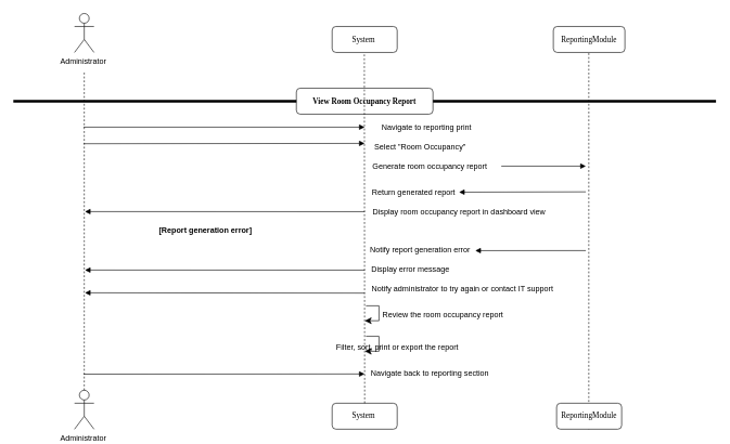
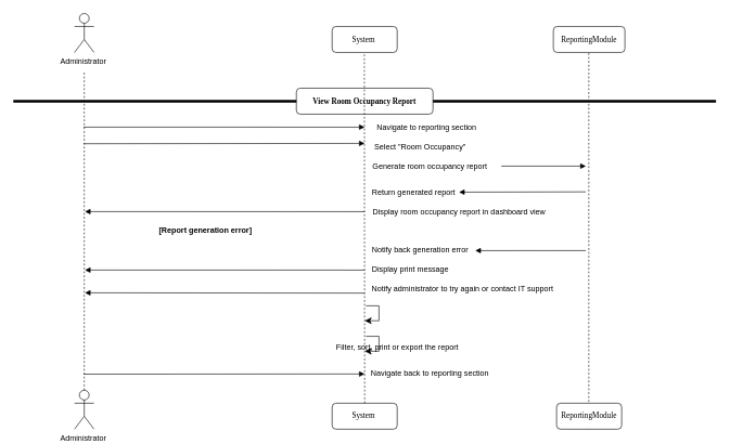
  <mxCell id="0" />
  <mxCell id="1" parent="0" />
  <mxCell id="2" value="ReportingModule" style="shape=umlLifeline;perimeter=lifelinePerimeter;whiteSpace=wrap;html=1;container=1;collapsible=0;recursiveResize=0;outlineConnect=0;rounded=1;shadow=0;comic=0;labelBackgroundColor=none;strokeWidth=1;fontFamily=Verdana;fontSize=12;align=center;" vertex="1" parent="1"><mxGeometry x="850" y="40" width="110" height="40" as="geometry" /></mxCell>
  <mxCell id="3" value="" style="endArrow=none;dashed=1;html=1;rounded=0;" edge="1" parent="1" source="10" target="2"><mxGeometry width="50" height="50" relative="1" as="geometry"><mxPoint x="850" y="690" as="sourcePoint" /><mxPoint x="750" y="-110" as="targetPoint" /></mxGeometry></mxCell>
  <mxCell id="4" value="" style="line;strokeWidth=4;html=1;perimeter=backbonePerimeter;points=[];outlineConnect=0;" vertex="1" parent="1"><mxGeometry x="20" y="150" width="1080" height="10" as="geometry" /></mxCell>
  <mxCell id="5" value="&lt;b&gt;View Room Occupancy Report&lt;/b&gt;" style="shape=umlLifeline;perimeter=lifelinePerimeter;whiteSpace=wrap;html=1;container=1;collapsible=0;recursiveResize=0;outlineConnect=0;rounded=1;shadow=0;comic=0;labelBackgroundColor=none;strokeWidth=1;fontFamily=Verdana;fontSize=12;align=center;" vertex="1" parent="1"><mxGeometry x="455" y="135" width="210" height="40" as="geometry" /></mxCell>
- <mxCell id="6" value="Navigate to reporting print" style="text;html=1;align=center;verticalAlign=middle;resizable=0;points=[];autosize=1;strokeColor=none;fillColor=none;" vertex="1" parent="1"><mxGeometry x="565" y="180" width="180" height="30" as="geometry" /></mxCell>
+ <mxCell id="6" value="Navigate to reporting section" style="text;html=1;align=center;verticalAlign=middle;resizable=0;points=[];autosize=1;strokeColor=none;fillColor=none;" vertex="1" parent="1"><mxGeometry x="565" y="180" width="180" height="30" as="geometry" /></mxCell>
  <mxCell id="7" value="Select &quot;Room Occupancy&quot;" style="text;html=1;align=center;verticalAlign=middle;resizable=0;points=[];autosize=1;strokeColor=none;fillColor=none;" vertex="1" parent="1"><mxGeometry x="565" y="210" width="160" height="30" as="geometry" /></mxCell>
  <mxCell id="8" value="Generate room occupancy report" style="text;html=1;align=center;verticalAlign=middle;resizable=0;points=[];autosize=1;strokeColor=none;fillColor=none;" vertex="1" parent="1"><mxGeometry x="560" y="240" width="200" height="30" as="geometry" /></mxCell>
- <mxCell id="9" value="Notify report generation error" style="text;html=1;align=center;verticalAlign=middle;resizable=0;points=[];autosize=1;strokeColor=none;fillColor=none;" vertex="1" parent="1"><mxGeometry x="555" y="370" width="180" height="30" as="geometry" /></mxCell>
+ <mxCell id="9" value="Notify back generation error" style="text;html=1;align=center;verticalAlign=middle;resizable=0;points=[];autosize=1;strokeColor=none;fillColor=none;" vertex="1" parent="1"><mxGeometry x="555" y="370" width="180" height="30" as="geometry" /></mxCell>
  <mxCell id="10" value="ReportingModule" style="shape=umlLifeline;perimeter=lifelinePerimeter;whiteSpace=wrap;html=1;container=1;collapsible=0;recursiveResize=0;outlineConnect=0;rounded=1;shadow=0;comic=0;labelBackgroundColor=none;strokeWidth=1;fontFamily=Verdana;fontSize=12;align=center;" vertex="1" parent="1"><mxGeometry x="855" y="620" width="100" height="40" as="geometry" /></mxCell>
  <mxCell id="11" value="" style="html=1;verticalAlign=bottom;endArrow=block;labelBackgroundColor=none;fontFamily=Verdana;fontSize=12;edgeStyle=elbowEdgeStyle;elbow=vertical;" edge="1" parent="1"><mxGeometry relative="1" as="geometry"><mxPoint x="900" y="294.58" as="sourcePoint" /><mxPoint x="705" y="294.58" as="targetPoint" /><Array as="points"><mxPoint x="695" y="295.08" /></Array></mxGeometry></mxCell>
  <mxCell id="12" value="" style="html=1;verticalAlign=bottom;endArrow=block;labelBackgroundColor=none;fontFamily=Verdana;fontSize=12;edgeStyle=elbowEdgeStyle;elbow=vertical;" edge="1" parent="1"><mxGeometry relative="1" as="geometry"><mxPoint x="560" y="325.06" as="sourcePoint" /><mxPoint x="130" y="324.58" as="targetPoint" /></mxGeometry></mxCell>
  <mxCell id="13" value="Display room occupancy report in dashboard view" style="text;html=1;align=center;verticalAlign=middle;resizable=0;points=[];autosize=1;strokeColor=none;fillColor=none;" vertex="1" parent="1"><mxGeometry x="560" y="310" width="290" height="30" as="geometry" /></mxCell>
  <mxCell id="14" value="" style="html=1;verticalAlign=bottom;endArrow=block;labelBackgroundColor=none;fontFamily=Verdana;fontSize=12;edgeStyle=elbowEdgeStyle;elbow=vertical;entryX=0.015;entryY=0.4;entryDx=0;entryDy=0;entryPerimeter=0;" edge="1" parent="1"><mxGeometry relative="1" as="geometry"><mxPoint x="128" y="194.99" as="sourcePoint" /><mxPoint x="560" y="194.5" as="targetPoint" /></mxGeometry></mxCell>
  <mxCell id="15" value="" style="html=1;verticalAlign=bottom;endArrow=block;labelBackgroundColor=none;fontFamily=Verdana;fontSize=12;edgeStyle=elbowEdgeStyle;elbow=vertical;" edge="1" parent="1"><mxGeometry relative="1" as="geometry"><mxPoint x="770" y="255" as="sourcePoint" /><mxPoint x="900" y="254.59" as="targetPoint" /></mxGeometry></mxCell>
  <mxCell id="16" value="System&amp;nbsp;" style="shape=umlLifeline;perimeter=lifelinePerimeter;whiteSpace=wrap;html=1;container=1;collapsible=0;recursiveResize=0;outlineConnect=0;rounded=1;shadow=0;comic=0;labelBackgroundColor=none;strokeWidth=1;fontFamily=Verdana;fontSize=12;align=center;" vertex="1" parent="1"><mxGeometry x="510" y="620" width="100" height="40" as="geometry" /></mxCell>
  <mxCell id="17" value="Administrator&amp;nbsp;" style="shape=umlActor;verticalLabelPosition=bottom;verticalAlign=top;html=1;outlineConnect=0;" vertex="1" parent="1"><mxGeometry x="114" y="600" width="30" height="60" as="geometry" /></mxCell>
  <mxCell id="18" value="" style="html=1;verticalAlign=bottom;endArrow=block;labelBackgroundColor=none;fontFamily=Verdana;fontSize=12;edgeStyle=elbowEdgeStyle;elbow=vertical;entryX=0.015;entryY=0.4;entryDx=0;entryDy=0;entryPerimeter=0;" edge="1" parent="1"><mxGeometry relative="1" as="geometry"><mxPoint x="128" y="220.49" as="sourcePoint" /><mxPoint x="560" y="220" as="targetPoint" /></mxGeometry></mxCell>
  <mxCell id="19" value="Return generated report" style="text;html=1;align=center;verticalAlign=middle;resizable=0;points=[];autosize=1;strokeColor=none;fillColor=none;" vertex="1" parent="1"><mxGeometry x="560" y="280" width="150" height="30" as="geometry" /></mxCell>
  <mxCell id="20" value="&lt;b&gt;[Report generation error]&lt;/b&gt;" style="text;html=1;align=center;verticalAlign=middle;resizable=0;points=[];autosize=1;strokeColor=none;fillColor=none;" vertex="1" parent="1"><mxGeometry x="230" y="340" width="170" height="30" as="geometry" /></mxCell>
  <mxCell id="21" value="" style="html=1;verticalAlign=bottom;endArrow=block;labelBackgroundColor=none;fontFamily=Verdana;fontSize=12;edgeStyle=elbowEdgeStyle;elbow=vertical;" edge="1" parent="1"><mxGeometry relative="1" as="geometry"><mxPoint x="900" y="385" as="sourcePoint" /><mxPoint x="730" y="384.58" as="targetPoint" /><Array as="points"><mxPoint x="720" y="385.08" /></Array></mxGeometry></mxCell>
- <mxCell id="22" value="Display error message" style="text;html=1;align=center;verticalAlign=middle;resizable=0;points=[];autosize=1;strokeColor=none;fillColor=none;" vertex="1" parent="1"><mxGeometry x="560" y="400" width="140" height="30" as="geometry" /></mxCell>
+ <mxCell id="22" value="Display print message" style="text;html=1;align=center;verticalAlign=middle;resizable=0;points=[];autosize=1;strokeColor=none;fillColor=none;" vertex="1" parent="1"><mxGeometry x="560" y="400" width="140" height="30" as="geometry" /></mxCell>
  <mxCell id="23" value="" style="html=1;verticalAlign=bottom;endArrow=block;labelBackgroundColor=none;fontFamily=Verdana;fontSize=12;edgeStyle=elbowEdgeStyle;elbow=vertical;" edge="1" parent="1"><mxGeometry relative="1" as="geometry"><mxPoint x="560" y="415.06" as="sourcePoint" /><mxPoint x="130" y="414.58" as="targetPoint" /></mxGeometry></mxCell>
  <mxCell id="24" value="" style="html=1;verticalAlign=bottom;endArrow=block;labelBackgroundColor=none;fontFamily=Verdana;fontSize=12;edgeStyle=elbowEdgeStyle;elbow=vertical;" edge="1" parent="1"><mxGeometry relative="1" as="geometry"><mxPoint x="560" y="450.48" as="sourcePoint" /><mxPoint x="130" y="450" as="targetPoint" /></mxGeometry></mxCell>
  <mxCell id="25" value="Notify administrator to try again or contact IT support" style="text;html=1;align=center;verticalAlign=middle;resizable=0;points=[];autosize=1;strokeColor=none;fillColor=none;" vertex="1" parent="1"><mxGeometry x="560" y="430" width="300" height="30" as="geometry" /></mxCell>
  <mxCell id="26" value="" style="edgeStyle=elbowEdgeStyle;elbow=horizontal;endArrow=classic;html=1;curved=0;rounded=0;endSize=8;startSize=8;entryX=0.02;entryY=0.089;entryDx=0;entryDy=0;entryPerimeter=0;" edge="1" parent="1"><mxGeometry width="50" height="50" relative="1" as="geometry"><mxPoint x="562" y="470" as="sourcePoint" /><mxPoint x="560" y="493" as="targetPoint" /><Array as="points"><mxPoint x="582" y="460" /></Array></mxGeometry></mxCell>
  <mxCell id="27" value="" style="edgeStyle=elbowEdgeStyle;elbow=horizontal;endArrow=classic;html=1;curved=0;rounded=0;endSize=8;startSize=8;entryX=0.02;entryY=0.089;entryDx=0;entryDy=0;entryPerimeter=0;" edge="1" parent="1"><mxGeometry width="50" height="50" relative="1" as="geometry"><mxPoint x="562" y="517" as="sourcePoint" /><mxPoint x="560" y="540" as="targetPoint" /><Array as="points"><mxPoint x="582" y="507" /></Array></mxGeometry></mxCell>
  <mxCell id="28" value="" style="html=1;verticalAlign=bottom;endArrow=block;labelBackgroundColor=none;fontFamily=Verdana;fontSize=12;edgeStyle=elbowEdgeStyle;elbow=vertical;entryX=0.015;entryY=0.4;entryDx=0;entryDy=0;entryPerimeter=0;" edge="1" parent="1"><mxGeometry relative="1" as="geometry"><mxPoint x="128" y="575.25" as="sourcePoint" /><mxPoint x="560" y="574.76" as="targetPoint" /></mxGeometry></mxCell>
- <mxCell id="29" value="Review the room occupancy report" style="text;html=1;align=center;verticalAlign=middle;resizable=0;points=[];autosize=1;strokeColor=none;fillColor=none;" vertex="1" parent="1"><mxGeometry x="575" y="470" width="210" height="30" as="geometry" /></mxCell>
  <mxCell id="30" value="Filter, sort, print or export the report" style="text;html=1;align=center;verticalAlign=middle;resizable=0;points=[];autosize=1;strokeColor=none;fillColor=none;" vertex="1" parent="1"><mxGeometry x="505" y="520" width="210" height="30" as="geometry" /></mxCell>
  <mxCell id="31" value="Navigate back to reporting section" style="text;html=1;align=center;verticalAlign=middle;resizable=0;points=[];autosize=1;strokeColor=none;fillColor=none;" vertex="1" parent="1"><mxGeometry x="560" y="560" width="200" height="30" as="geometry" /></mxCell>
  <mxCell id="32" value="" style="endArrow=none;dashed=1;html=1;rounded=0;" edge="1" parent="1" target="33"><mxGeometry width="50" height="50" relative="1" as="geometry"><mxPoint x="560" y="620" as="sourcePoint" /><mxPoint x="560" y="-190" as="targetPoint" /></mxGeometry></mxCell>
  <mxCell id="33" value="System&amp;nbsp;" style="shape=umlLifeline;perimeter=lifelinePerimeter;whiteSpace=wrap;html=1;container=1;collapsible=0;recursiveResize=0;outlineConnect=0;rounded=1;shadow=0;comic=0;labelBackgroundColor=none;strokeWidth=1;fontFamily=Verdana;fontSize=12;align=center;" vertex="1" parent="1"><mxGeometry x="510" y="40" width="100" height="40" as="geometry" /></mxCell>
  <mxCell id="34" value="" style="endArrow=none;dashed=1;html=1;rounded=0;" edge="1" parent="1" source="17"><mxGeometry width="50" height="50" relative="1" as="geometry"><mxPoint x="129" y="600" as="sourcePoint" /><mxPoint x="129" y="110" as="targetPoint" /></mxGeometry></mxCell>
  <mxCell id="35" value="Administrator&amp;nbsp;" style="shape=umlActor;verticalLabelPosition=bottom;verticalAlign=top;html=1;outlineConnect=0;" vertex="1" parent="1"><mxGeometry x="114" y="20" width="30" height="60" as="geometry" /></mxCell>
